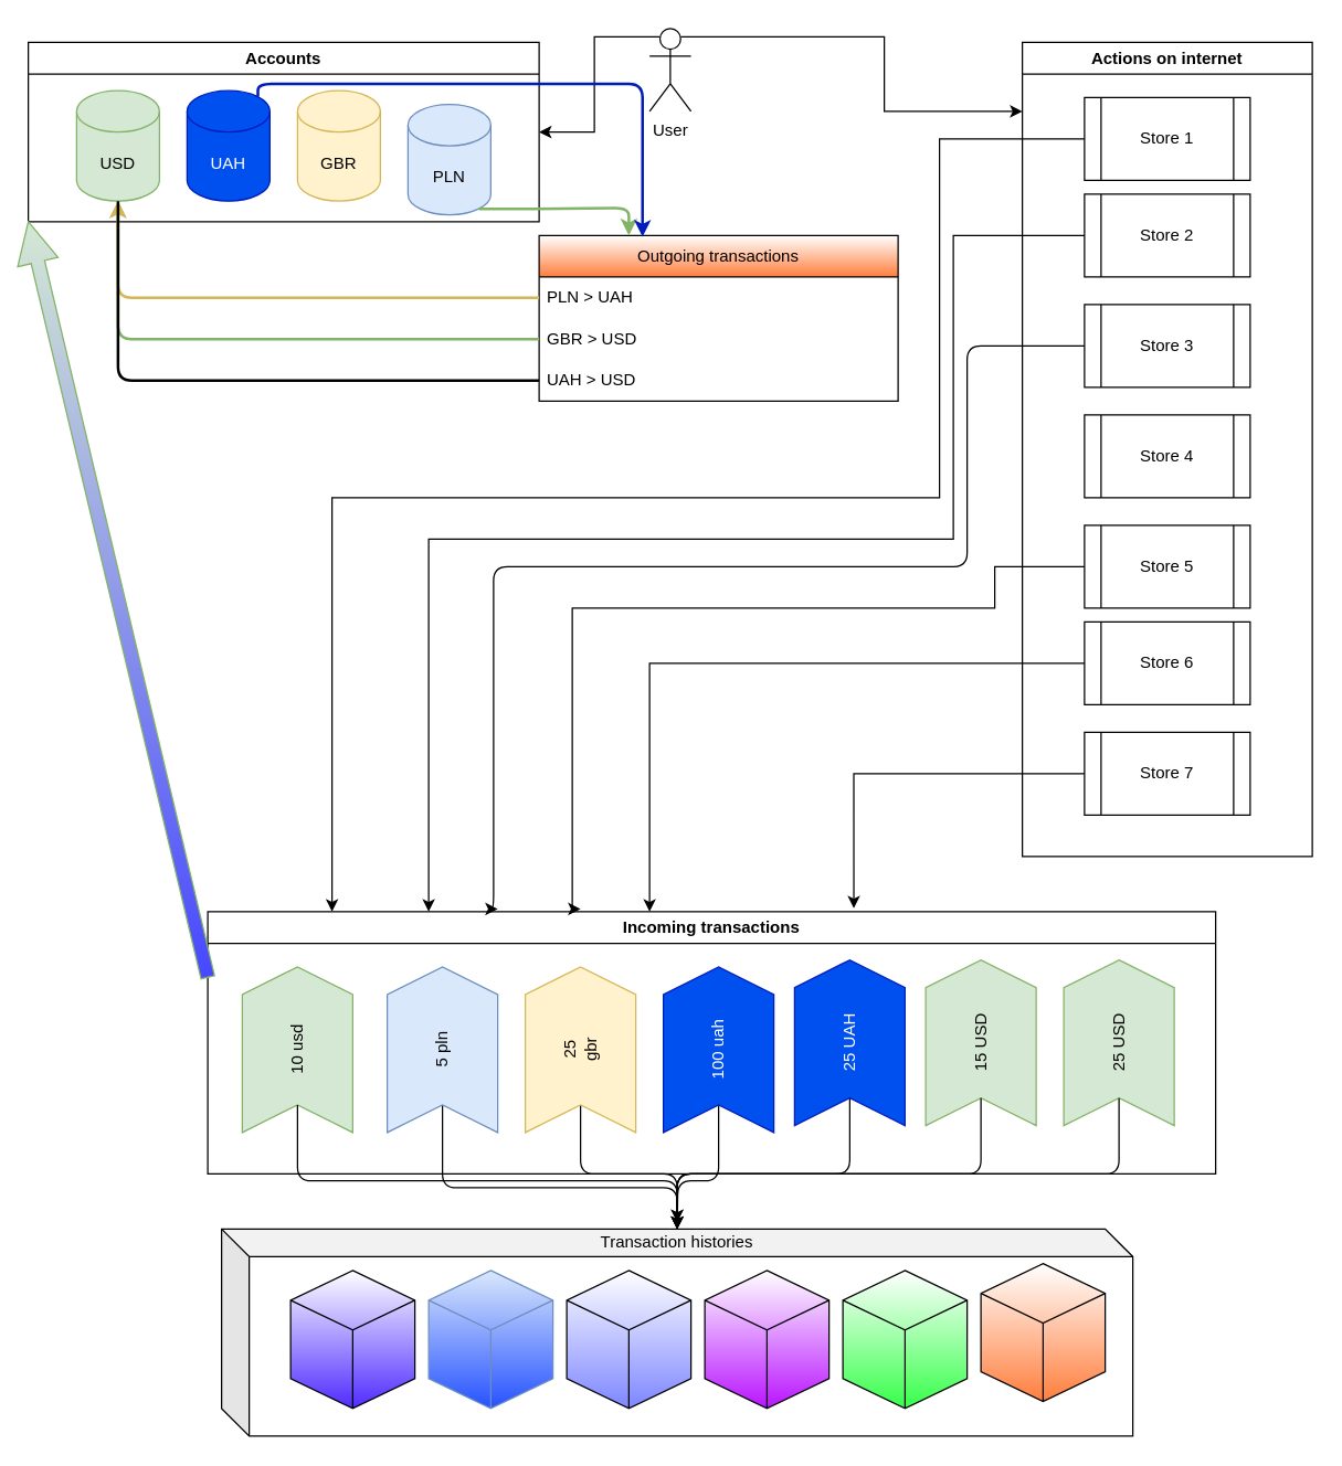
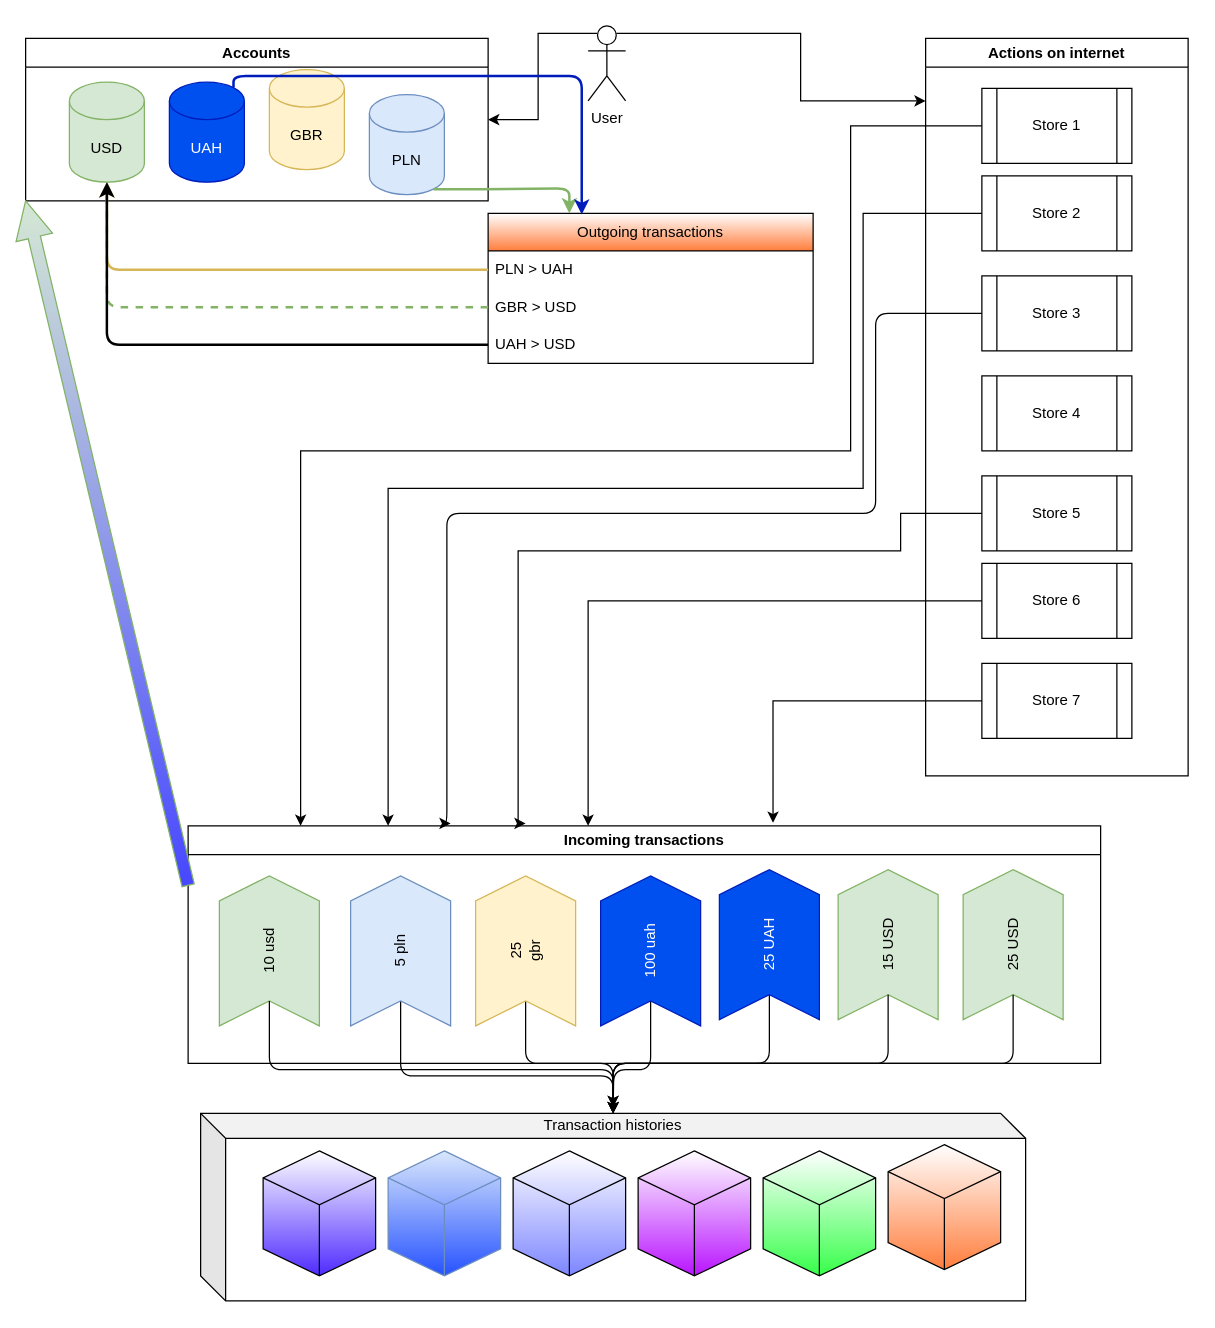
  <mxCell id="0" />
  <mxCell id="1" parent="0" />
  <mxCell id="2" style="edgeStyle=orthogonalEdgeStyle;rounded=0;orthogonalLoop=1;jettySize=auto;html=1;exitX=0.75;exitY=0.1;exitDx=0;exitDy=0;exitPerimeter=0;" edge="1" parent="1" source="4"><mxGeometry relative="1" as="geometry"><mxPoint x="740" y="80" as="targetPoint" /><Array as="points"><mxPoint x="640" y="26" /><mxPoint x="640" y="80" /><mxPoint x="740" y="80" /></Array></mxGeometry></mxCell>
  <mxCell id="3" style="edgeStyle=orthogonalEdgeStyle;rounded=0;orthogonalLoop=1;jettySize=auto;html=1;exitX=0.25;exitY=0.1;exitDx=0;exitDy=0;exitPerimeter=0;entryX=1;entryY=0.5;entryDx=0;entryDy=0;" edge="1" parent="1" source="4" target="5"><mxGeometry relative="1" as="geometry" /></mxCell>
  <mxCell id="4" value="User" style="shape=umlActor;verticalLabelPosition=bottom;verticalAlign=top;html=1;outlineConnect=0;" vertex="1" parent="1"><mxGeometry x="470" y="20" width="30" height="60" as="geometry" /></mxCell>
  <mxCell id="5" value="Accounts" style="swimlane;whiteSpace=wrap;html=1;" vertex="1" parent="1"><mxGeometry x="20" y="30" width="370" height="130" as="geometry" /></mxCell>
  <mxCell id="6" value="USD" style="shape=cylinder3;whiteSpace=wrap;html=1;boundedLbl=1;backgroundOutline=1;size=15;fillColor=#d5e8d4;strokeColor=#82b366;" vertex="1" parent="5"><mxGeometry x="35" y="35" width="60" height="80" as="geometry" /></mxCell>
  <mxCell id="7" value="UAH" style="shape=cylinder3;whiteSpace=wrap;html=1;boundedLbl=1;backgroundOutline=1;size=15;fillColor=#0050ef;fontColor=#ffffff;strokeColor=#001DBC;" vertex="1" parent="5"><mxGeometry x="115" y="35" width="60" height="80" as="geometry" /></mxCell>
- <mxCell id="8" value="GBR" style="shape=cylinder3;whiteSpace=wrap;html=1;boundedLbl=1;backgroundOutline=1;size=15;fillColor=#fff2cc;strokeColor=#d6b656;" vertex="1" parent="5"><mxGeometry x="195" y="35" width="60" height="80" as="geometry" /></mxCell>
+ <mxCell id="8" value="GBR" style="shape=cylinder3;whiteSpace=wrap;html=1;boundedLbl=1;backgroundOutline=1;size=15;fillColor=#fff2cc;strokeColor=#d6b656;" vertex="1" parent="5"><mxGeometry x="195" y="25" width="60" height="80" as="geometry" /></mxCell>
  <mxCell id="9" value="PLN" style="shape=cylinder3;whiteSpace=wrap;html=1;boundedLbl=1;backgroundOutline=1;size=15;fillColor=#dae8fc;strokeColor=#6c8ebf;" vertex="1" parent="5"><mxGeometry x="275" y="45" width="60" height="80" as="geometry" /></mxCell>
  <mxCell id="10" value="Actions on internet" style="swimlane;whiteSpace=wrap;html=1;" vertex="1" parent="1"><mxGeometry x="740" y="30" width="210" height="590" as="geometry" /></mxCell>
  <mxCell id="11" value="Store 1" style="shape=process;whiteSpace=wrap;html=1;backgroundOutline=1;" vertex="1" parent="10"><mxGeometry x="45" y="40" width="120" height="60" as="geometry" /></mxCell>
  <mxCell id="12" value="Store 2" style="shape=process;whiteSpace=wrap;html=1;backgroundOutline=1;" vertex="1" parent="10"><mxGeometry x="45" y="110" width="120" height="60" as="geometry" /></mxCell>
  <mxCell id="13" value="Store 3" style="shape=process;whiteSpace=wrap;html=1;backgroundOutline=1;" vertex="1" parent="10"><mxGeometry x="45" y="190" width="120" height="60" as="geometry" /></mxCell>
  <mxCell id="14" value="Store 4" style="shape=process;whiteSpace=wrap;html=1;backgroundOutline=1;" vertex="1" parent="10"><mxGeometry x="45" y="270" width="120" height="60" as="geometry" /></mxCell>
  <mxCell id="15" value="Store 5" style="shape=process;whiteSpace=wrap;html=1;backgroundOutline=1;" vertex="1" parent="10"><mxGeometry x="45" y="350" width="120" height="60" as="geometry" /></mxCell>
  <mxCell id="16" value="Store 6" style="shape=process;whiteSpace=wrap;html=1;backgroundOutline=1;" vertex="1" parent="10"><mxGeometry x="45" y="420" width="120" height="60" as="geometry" /></mxCell>
  <mxCell id="17" value="Store 7" style="shape=process;whiteSpace=wrap;html=1;backgroundOutline=1;" vertex="1" parent="10"><mxGeometry x="45" y="500" width="120" height="60" as="geometry" /></mxCell>
  <mxCell id="18" value="Incoming transactions" style="swimlane;whiteSpace=wrap;html=1;" vertex="1" parent="1"><mxGeometry x="150" y="660" width="730" height="190" as="geometry" /></mxCell>
  <mxCell id="19" value="10 usd" style="shape=step;perimeter=stepPerimeter;whiteSpace=wrap;html=1;fixedSize=1;rotation=-90;fillColor=#d5e8d4;strokeColor=#82b366;" vertex="1" parent="18"><mxGeometry x="5" y="60" width="120" height="80" as="geometry" /></mxCell>
  <mxCell id="20" style="edgeStyle=orthogonalEdgeStyle;rounded=1;orthogonalLoop=1;jettySize=auto;html=1;exitX=0;exitY=0.5;exitDx=0;exitDy=0;shadow=0;gradientColor=default;" edge="1" parent="18" source="21"><mxGeometry relative="1" as="geometry"><mxPoint x="340" y="230" as="targetPoint" /><Array as="points"><mxPoint x="170" y="200" /><mxPoint x="340" y="200" /></Array></mxGeometry></mxCell>
  <mxCell id="21" value="5 pln" style="shape=step;perimeter=stepPerimeter;whiteSpace=wrap;html=1;fixedSize=1;rotation=-90;fillColor=#dae8fc;strokeColor=#6c8ebf;" vertex="1" parent="18"><mxGeometry x="110" y="60" width="120" height="80" as="geometry" /></mxCell>
  <mxCell id="22" style="edgeStyle=orthogonalEdgeStyle;rounded=1;orthogonalLoop=1;jettySize=auto;html=1;exitX=0;exitY=0.5;exitDx=0;exitDy=0;shadow=0;gradientColor=default;" edge="1" parent="18" source="23"><mxGeometry relative="1" as="geometry"><mxPoint x="340" y="230" as="targetPoint" /><Array as="points"><mxPoint x="270" y="190" /><mxPoint x="340" y="190" /></Array></mxGeometry></mxCell>
  <mxCell id="23" value="25 &lt;br&gt;gbr" style="shape=step;perimeter=stepPerimeter;whiteSpace=wrap;html=1;fixedSize=1;rotation=-90;fillColor=#fff2cc;strokeColor=#d6b656;" vertex="1" parent="18"><mxGeometry x="210" y="60" width="120" height="80" as="geometry" /></mxCell>
  <mxCell id="24" style="edgeStyle=orthogonalEdgeStyle;rounded=1;orthogonalLoop=1;jettySize=auto;html=1;exitX=0;exitY=0.5;exitDx=0;exitDy=0;shadow=0;gradientColor=default;" edge="1" parent="18" source="25"><mxGeometry relative="1" as="geometry"><mxPoint x="340" y="230" as="targetPoint" /></mxGeometry></mxCell>
  <mxCell id="25" value="100 uah" style="shape=step;perimeter=stepPerimeter;whiteSpace=wrap;html=1;fixedSize=1;rotation=-90;fillColor=#0050ef;fontColor=#ffffff;strokeColor=#001DBC;" vertex="1" parent="18"><mxGeometry x="310" y="60" width="120" height="80" as="geometry" /></mxCell>
  <mxCell id="26" style="edgeStyle=orthogonalEdgeStyle;rounded=1;orthogonalLoop=1;jettySize=auto;html=1;exitX=0;exitY=0.5;exitDx=0;exitDy=0;shadow=0;gradientColor=default;" edge="1" parent="18" source="27"><mxGeometry relative="1" as="geometry"><mxPoint x="340" y="230" as="targetPoint" /><Array as="points"><mxPoint x="465" y="190" /><mxPoint x="340" y="190" /></Array></mxGeometry></mxCell>
  <mxCell id="27" value="25 UAH" style="shape=step;perimeter=stepPerimeter;whiteSpace=wrap;html=1;fixedSize=1;rotation=-90;fillColor=#0050ef;fontColor=#ffffff;strokeColor=#001DBC;" vertex="1" parent="18"><mxGeometry x="405" y="55" width="120" height="80" as="geometry" /></mxCell>
  <mxCell id="28" value="15 USD" style="shape=step;perimeter=stepPerimeter;whiteSpace=wrap;html=1;fixedSize=1;rotation=-90;fillColor=#d5e8d4;strokeColor=#82b366;" vertex="1" parent="18"><mxGeometry x="500" y="55" width="120" height="80" as="geometry" /></mxCell>
  <mxCell id="29" value="25 USD" style="shape=step;perimeter=stepPerimeter;whiteSpace=wrap;html=1;fixedSize=1;rotation=-90;fillColor=#d5e8d4;strokeColor=#82b366;" vertex="1" parent="18"><mxGeometry x="600" y="55" width="120" height="80" as="geometry" /></mxCell>
  <mxCell id="30" style="edgeStyle=orthogonalEdgeStyle;rounded=0;orthogonalLoop=1;jettySize=auto;html=1;exitX=0;exitY=0.5;exitDx=0;exitDy=0;" edge="1" parent="1" source="11" target="18"><mxGeometry relative="1" as="geometry"><Array as="points"><mxPoint x="680" y="100" /><mxPoint x="680" y="360" /><mxPoint x="240" y="360" /></Array></mxGeometry></mxCell>
  <mxCell id="31" style="edgeStyle=orthogonalEdgeStyle;rounded=0;orthogonalLoop=1;jettySize=auto;html=1;exitX=0;exitY=0.5;exitDx=0;exitDy=0;" edge="1" parent="1" source="12" target="18"><mxGeometry relative="1" as="geometry"><Array as="points"><mxPoint x="690" y="170" /><mxPoint x="690" y="390" /><mxPoint x="310" y="390" /></Array></mxGeometry></mxCell>
  <mxCell id="32" style="edgeStyle=orthogonalEdgeStyle;rounded=0;orthogonalLoop=1;jettySize=auto;html=1;exitX=0;exitY=0.5;exitDx=0;exitDy=0;" edge="1" parent="1" source="16" target="18"><mxGeometry relative="1" as="geometry"><Array as="points"><mxPoint x="470" y="480" /></Array></mxGeometry></mxCell>
  <mxCell id="33" style="edgeStyle=orthogonalEdgeStyle;rounded=0;orthogonalLoop=1;jettySize=auto;html=1;exitX=0;exitY=0.5;exitDx=0;exitDy=0;entryX=0.641;entryY=-0.013;entryDx=0;entryDy=0;entryPerimeter=0;" edge="1" parent="1" source="17" target="18"><mxGeometry relative="1" as="geometry" /></mxCell>
  <mxCell id="34" style="edgeStyle=orthogonalEdgeStyle;rounded=0;orthogonalLoop=1;jettySize=auto;html=1;exitX=0;exitY=0.5;exitDx=0;exitDy=0;" edge="1" parent="1" source="15"><mxGeometry relative="1" as="geometry"><mxPoint x="420" y="658" as="targetPoint" /><Array as="points"><mxPoint x="720" y="410" /><mxPoint x="720" y="440" /><mxPoint x="414" y="440" /></Array></mxGeometry></mxCell>
  <mxCell id="35" style="edgeStyle=orthogonalEdgeStyle;rounded=1;orthogonalLoop=1;jettySize=auto;html=1;exitX=0;exitY=0.5;exitDx=0;exitDy=0;shadow=0;" edge="1" parent="1" source="13"><mxGeometry relative="1" as="geometry"><mxPoint x="360" y="658" as="targetPoint" /><Array as="points"><mxPoint x="700" y="250" /><mxPoint x="700" y="410" /><mxPoint x="357" y="410" /></Array></mxGeometry></mxCell>
  <mxCell id="36" value="" style="shape=arrow;endArrow=classic;html=1;rounded=0;entryX=0;entryY=1;entryDx=0;entryDy=0;exitX=0;exitY=0.25;exitDx=0;exitDy=0;fillColor=#d5e8d4;strokeColor=#82b366;gradientColor=#4747FF;sourcePerimeterSpacing=0;shadow=0;" edge="1" parent="1" source="18" target="5"><mxGeometry width="50" height="50" relative="1" as="geometry"><mxPoint x="590" y="540" as="sourcePoint" /><mxPoint x="640" y="490" as="targetPoint" /></mxGeometry></mxCell>
  <mxCell id="37" value="" style="shape=cube;whiteSpace=wrap;html=1;boundedLbl=1;backgroundOutline=1;darkOpacity=0.05;darkOpacity2=0.1;" vertex="1" parent="1"><mxGeometry x="160" y="890" width="660" height="150" as="geometry" /></mxCell>
  <mxCell id="38" value="" style="html=1;whiteSpace=wrap;shape=isoCube2;backgroundOutline=1;isoAngle=15;gradientColor=#4F2BFF;" vertex="1" parent="1"><mxGeometry x="210" y="920" width="90" height="100" as="geometry" /></mxCell>
  <mxCell id="39" value="" style="html=1;whiteSpace=wrap;shape=isoCube2;backgroundOutline=1;isoAngle=15;fillColor=#dae8fc;strokeColor=#6c8ebf;gradientColor=#2652FF;" vertex="1" parent="1"><mxGeometry x="310" y="920" width="90" height="100" as="geometry" /></mxCell>
  <mxCell id="40" value="" style="html=1;whiteSpace=wrap;shape=isoCube2;backgroundOutline=1;isoAngle=15;gradientColor=#7d86ff;" vertex="1" parent="1"><mxGeometry x="410" y="920" width="90" height="100" as="geometry" /></mxCell>
  <mxCell id="41" value="" style="html=1;whiteSpace=wrap;shape=isoCube2;backgroundOutline=1;isoAngle=15;gradientColor=#B914FF;" vertex="1" parent="1"><mxGeometry x="510" y="920" width="90" height="100" as="geometry" /></mxCell>
  <mxCell id="42" value="" style="html=1;whiteSpace=wrap;shape=isoCube2;backgroundOutline=1;isoAngle=15;gradientColor=#36FF4A;" vertex="1" parent="1"><mxGeometry x="610" y="920" width="90" height="100" as="geometry" /></mxCell>
  <mxCell id="43" value="" style="html=1;whiteSpace=wrap;shape=isoCube2;backgroundOutline=1;isoAngle=15;gradientColor=#FF7E3D;" vertex="1" parent="1"><mxGeometry x="710" y="915" width="90" height="100" as="geometry" /></mxCell>
  <mxCell id="44" value="Transaction histories" style="text;html=1;strokeColor=none;fillColor=none;align=center;verticalAlign=middle;whiteSpace=wrap;rounded=0;" vertex="1" parent="1"><mxGeometry x="420" y="885" width="140" height="30" as="geometry" /></mxCell>
  <mxCell id="45" style="edgeStyle=orthogonalEdgeStyle;rounded=1;orthogonalLoop=1;jettySize=auto;html=1;exitX=0;exitY=0.5;exitDx=0;exitDy=0;shadow=0;gradientColor=default;" edge="1" parent="1" source="19" target="37"><mxGeometry relative="1" as="geometry" /></mxCell>
  <mxCell id="46" style="edgeStyle=orthogonalEdgeStyle;rounded=1;orthogonalLoop=1;jettySize=auto;html=1;exitX=0;exitY=0.5;exitDx=0;exitDy=0;shadow=0;gradientColor=default;" edge="1" parent="1" source="28" target="44"><mxGeometry relative="1" as="geometry"><Array as="points"><mxPoint x="710" y="850" /><mxPoint x="490" y="850" /></Array></mxGeometry></mxCell>
  <mxCell id="47" style="edgeStyle=orthogonalEdgeStyle;rounded=1;orthogonalLoop=1;jettySize=auto;html=1;exitX=0;exitY=0.5;exitDx=0;exitDy=0;entryX=0.5;entryY=0;entryDx=0;entryDy=0;shadow=0;gradientColor=default;" edge="1" parent="1" source="29" target="44"><mxGeometry relative="1" as="geometry"><Array as="points"><mxPoint x="810" y="850" /><mxPoint x="490" y="850" /></Array></mxGeometry></mxCell>
  <mxCell id="48" value="Outgoing transactions" style="swimlane;fontStyle=0;childLayout=stackLayout;horizontal=1;startSize=30;horizontalStack=0;resizeParent=1;resizeParentMax=0;resizeLast=0;collapsible=1;marginBottom=0;whiteSpace=wrap;html=1;gradientColor=#FF7E3D;" vertex="1" parent="1"><mxGeometry x="390" y="170" width="260" height="120" as="geometry" /></mxCell>
  <mxCell id="49" value="PLN &amp;gt; UAH" style="text;strokeColor=none;fillColor=none;align=left;verticalAlign=middle;spacingLeft=4;spacingRight=4;overflow=hidden;points=[[0,0.5],[1,0.5]];portConstraint=eastwest;rotatable=0;whiteSpace=wrap;html=1;" vertex="1" parent="48"><mxGeometry y="30" width="260" height="30" as="geometry" /></mxCell>
  <mxCell id="50" value="GBR &amp;gt; USD" style="text;strokeColor=none;fillColor=none;align=left;verticalAlign=middle;spacingLeft=4;spacingRight=4;overflow=hidden;points=[[0,0.5],[1,0.5]];portConstraint=eastwest;rotatable=0;whiteSpace=wrap;html=1;" vertex="1" parent="48"><mxGeometry y="60" width="260" height="30" as="geometry" /></mxCell>
  <mxCell id="51" value="UAH &amp;gt; USD" style="text;strokeColor=none;fillColor=none;align=left;verticalAlign=middle;spacingLeft=4;spacingRight=4;overflow=hidden;points=[[0,0.5],[1,0.5]];portConstraint=eastwest;rotatable=0;whiteSpace=wrap;html=1;" vertex="1" parent="48"><mxGeometry y="90" width="260" height="30" as="geometry" /></mxCell>
  <mxCell id="52" style="edgeStyle=orthogonalEdgeStyle;rounded=1;orthogonalLoop=1;jettySize=auto;html=1;exitX=0.855;exitY=1;exitDx=0;exitDy=-4.35;exitPerimeter=0;entryX=0.25;entryY=0;entryDx=0;entryDy=0;shadow=0;fillColor=#d5e8d4;strokeColor=#82b366;strokeWidth=2;" edge="1" parent="1" source="9" target="48"><mxGeometry relative="1" as="geometry" /></mxCell>
- <mxCell id="53" style="edgeStyle=orthogonalEdgeStyle;rounded=1;orthogonalLoop=1;jettySize=auto;html=1;exitX=0;exitY=0.5;exitDx=0;exitDy=0;entryX=0.5;entryY=1;entryDx=0;entryDy=0;entryPerimeter=0;shadow=0;fillColor=#d5e8d4;strokeColor=#82b366;strokeWidth=2;" edge="1" parent="1" source="50" target="6"><mxGeometry relative="1" as="geometry" /></mxCell>
+ <mxCell id="53" style="edgeStyle=orthogonalEdgeStyle;rounded=1;orthogonalLoop=1;jettySize=auto;html=1;exitX=0;exitY=0.5;exitDx=0;exitDy=0;entryX=0.5;entryY=1;entryDx=0;entryDy=0;entryPerimeter=0;shadow=0;fillColor=#d5e8d4;strokeColor=#82b366;strokeWidth=2;dashed=1;" edge="1" parent="1" source="50" target="6"><mxGeometry relative="1" as="geometry" /></mxCell>
  <mxCell id="54" style="edgeStyle=orthogonalEdgeStyle;rounded=1;orthogonalLoop=1;jettySize=auto;html=1;exitX=0;exitY=0.5;exitDx=0;exitDy=0;entryX=0.5;entryY=1;entryDx=0;entryDy=0;entryPerimeter=0;shadow=0;strokeWidth=2;fillColor=#fff2cc;strokeColor=#d6b656;" edge="1" parent="1" source="49" target="6"><mxGeometry relative="1" as="geometry" /></mxCell>
  <mxCell id="55" style="edgeStyle=orthogonalEdgeStyle;rounded=1;orthogonalLoop=1;jettySize=auto;html=1;exitX=0.855;exitY=0;exitDx=0;exitDy=4.35;exitPerimeter=0;entryX=0.288;entryY=0.008;entryDx=0;entryDy=0;entryPerimeter=0;shadow=0;strokeWidth=2;fillColor=#0050ef;strokeColor=#001DBC;" edge="1" parent="1" source="7" target="48"><mxGeometry relative="1" as="geometry"><Array as="points"><mxPoint x="186" y="60" /><mxPoint x="465" y="60" /></Array></mxGeometry></mxCell>
- <mxCell id="56" style="edgeStyle=orthogonalEdgeStyle;rounded=1;orthogonalLoop=1;jettySize=auto;html=1;exitX=0;exitY=0.5;exitDx=0;exitDy=0;entryX=0.5;entryY=1;entryDx=0;entryDy=0;entryPerimeter=0;shadow=0;strokeWidth=2;gradientColor=default;endArrow=none;" edge="1" parent="1" source="51" target="6"><mxGeometry relative="1" as="geometry" /></mxCell>
+ <mxCell id="56" style="edgeStyle=orthogonalEdgeStyle;rounded=1;orthogonalLoop=1;jettySize=auto;html=1;exitX=0;exitY=0.5;exitDx=0;exitDy=0;entryX=0.5;entryY=1;entryDx=0;entryDy=0;entryPerimeter=0;shadow=0;strokeWidth=2;gradientColor=default;" edge="1" parent="1" source="51" target="6"><mxGeometry relative="1" as="geometry" /></mxCell>
